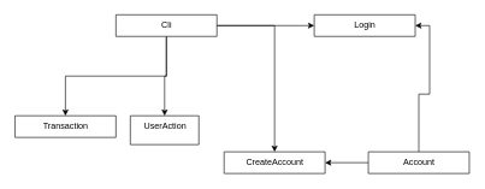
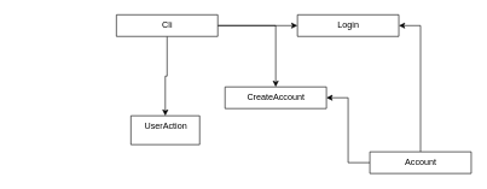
  <mxCell id="0" />
  <mxCell id="1" parent="0" />
  <mxCell id="2" style="edgeStyle=orthogonalEdgeStyle;rounded=0;orthogonalLoop=1;jettySize=auto;html=1;entryX=1;entryY=0.5;entryDx=0;entryDy=0;" edge="1" parent="1" source="4" target="8"><mxGeometry relative="1" as="geometry" /></mxCell>
  <mxCell id="3" style="edgeStyle=orthogonalEdgeStyle;rounded=0;orthogonalLoop=1;jettySize=auto;html=1;entryX=1;entryY=0.5;entryDx=0;entryDy=0;" edge="1" parent="1" source="4" target="6"><mxGeometry relative="1" as="geometry" /></mxCell>
  <mxCell id="4" value="Account" style="swimlane;fontStyle=0;align=center;verticalAlign=top;childLayout=stackLayout;horizontal=1;startSize=40;horizontalStack=0;resizeParent=1;resizeParentMax=0;resizeLast=0;collapsible=0;marginBottom=0;html=1;" vertex="1" parent="1"><mxGeometry x="510" y="210" width="140" height="30" as="geometry" /></mxCell>
- <mxCell id="5" value="Transaction" style="swimlane;fontStyle=0;align=center;verticalAlign=top;childLayout=stackLayout;horizontal=1;startSize=40;horizontalStack=0;resizeParent=1;resizeParentMax=0;resizeLast=0;collapsible=0;marginBottom=0;html=1;" vertex="1" parent="1"><mxGeometry x="20" y="160" width="140" height="30" as="geometry" /></mxCell>
- <mxCell id="6" value="CreateAccount" style="swimlane;fontStyle=0;align=center;verticalAlign=top;childLayout=stackLayout;horizontal=1;startSize=40;horizontalStack=0;resizeParent=1;resizeParentMax=0;resizeLast=0;collapsible=0;marginBottom=0;html=1;" vertex="1" parent="1"><mxGeometry x="310" y="210" width="140" height="30" as="geometry" /></mxCell>
+ <mxCell id="6" value="CreateAccount" style="swimlane;fontStyle=0;align=center;verticalAlign=top;childLayout=stackLayout;horizontal=1;startSize=40;horizontalStack=0;resizeParent=1;resizeParentMax=0;resizeLast=0;collapsible=0;marginBottom=0;html=1;" vertex="1" parent="1"><mxGeometry x="310" y="120" width="140" height="30" as="geometry" /></mxCell>
  <mxCell id="7" value="UserAction" style="swimlane;fontStyle=0;align=center;verticalAlign=top;childLayout=stackLayout;horizontal=1;startSize=40;horizontalStack=0;resizeParent=1;resizeParentMax=0;resizeLast=0;collapsible=0;marginBottom=0;html=1;" vertex="1" parent="1"><mxGeometry x="180" y="160" width="95" height="40" as="geometry" /></mxCell>
- <mxCell id="8" value="Login" style="swimlane;fontStyle=0;align=center;verticalAlign=top;childLayout=stackLayout;horizontal=1;startSize=40;horizontalStack=0;resizeParent=1;resizeParentMax=0;resizeLast=0;collapsible=0;marginBottom=0;html=1;" vertex="1" parent="1"><mxGeometry x="435" y="20" width="140" height="30" as="geometry" /></mxCell>
- <mxCell id="9" style="edgeStyle=orthogonalEdgeStyle;rounded=0;orthogonalLoop=1;jettySize=auto;html=1;" edge="1" parent="1" source="13" target="5"><mxGeometry relative="1" as="geometry" /></mxCell>
+ <mxCell id="8" value="Login" style="swimlane;fontStyle=0;align=center;verticalAlign=top;childLayout=stackLayout;horizontal=1;startSize=40;horizontalStack=0;resizeParent=1;resizeParentMax=0;resizeLast=0;collapsible=0;marginBottom=0;html=1;" vertex="1" parent="1"><mxGeometry x="410" y="20" width="140" height="30" as="geometry" /></mxCell>
  <mxCell id="10" style="edgeStyle=orthogonalEdgeStyle;rounded=0;orthogonalLoop=1;jettySize=auto;html=1;entryX=0.5;entryY=0;entryDx=0;entryDy=0;" edge="1" parent="1" source="13" target="7"><mxGeometry relative="1" as="geometry" /></mxCell>
  <mxCell id="11" style="edgeStyle=orthogonalEdgeStyle;rounded=0;orthogonalLoop=1;jettySize=auto;html=1;entryX=0;entryY=0.5;entryDx=0;entryDy=0;" edge="1" parent="1" source="13" target="8"><mxGeometry relative="1" as="geometry" /></mxCell>
  <mxCell id="12" style="edgeStyle=orthogonalEdgeStyle;rounded=0;orthogonalLoop=1;jettySize=auto;html=1;entryX=0.5;entryY=0;entryDx=0;entryDy=0;" edge="1" parent="1" source="13" target="6"><mxGeometry relative="1" as="geometry" /></mxCell>
  <mxCell id="13" value="Cli" style="swimlane;fontStyle=0;align=center;verticalAlign=top;childLayout=stackLayout;horizontal=1;startSize=40;horizontalStack=0;resizeParent=1;resizeParentMax=0;resizeLast=0;collapsible=0;marginBottom=0;html=1;" vertex="1" parent="1"><mxGeometry x="160" y="20" width="140" height="30" as="geometry" /></mxCell>
  <mxCell id="14" style="edgeStyle=orthogonalEdgeStyle;rounded=0;orthogonalLoop=1;jettySize=auto;html=1;exitX=0.5;exitY=1;exitDx=0;exitDy=0;" edge="1" parent="1" source="7" target="7"><mxGeometry relative="1" as="geometry" /></mxCell>
